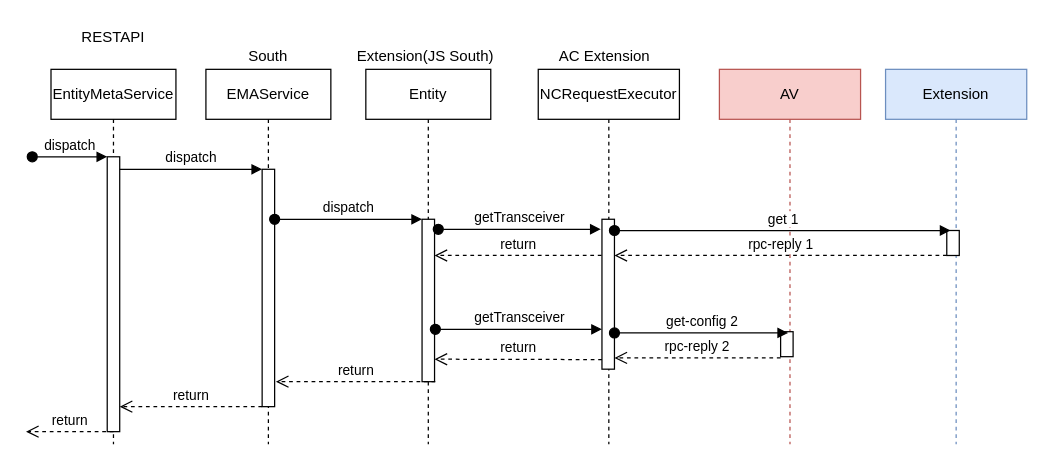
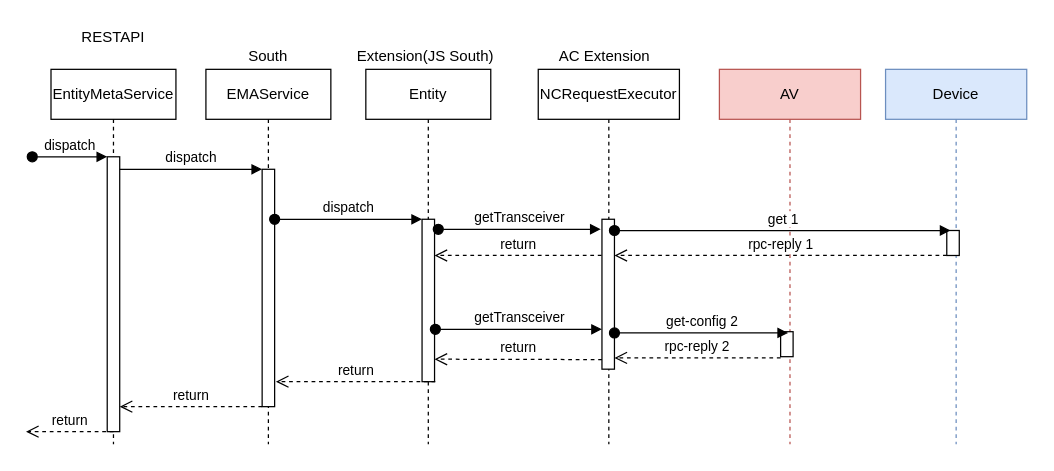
  <mxCell id="0" />
  <mxCell id="1" parent="0" />
  <mxCell id="2" value="EntityMetaService" style="shape=umlLifeline;perimeter=lifelinePerimeter;whiteSpace=wrap;html=1;container=0;dropTarget=0;collapsible=0;recursiveResize=0;outlineConnect=0;portConstraint=eastwest;newEdgeStyle={&quot;edgeStyle&quot;:&quot;elbowEdgeStyle&quot;,&quot;elbow&quot;:&quot;vertical&quot;,&quot;curved&quot;:0,&quot;rounded&quot;:0};" parent="1" vertex="1"><mxGeometry x="40" y="55" width="100" height="300" as="geometry" /></mxCell>
  <mxCell id="3" value="" style="html=1;points=[];perimeter=orthogonalPerimeter;outlineConnect=0;targetShapes=umlLifeline;portConstraint=eastwest;newEdgeStyle={&quot;edgeStyle&quot;:&quot;elbowEdgeStyle&quot;,&quot;elbow&quot;:&quot;vertical&quot;,&quot;curved&quot;:0,&quot;rounded&quot;:0};" parent="2" vertex="1"><mxGeometry x="45" y="70" width="10" height="220" as="geometry" /></mxCell>
  <mxCell id="4" value="dispatch" style="html=1;verticalAlign=bottom;startArrow=oval;endArrow=block;startSize=8;edgeStyle=elbowEdgeStyle;elbow=vertical;curved=0;rounded=0;" parent="2" target="3" edge="1"><mxGeometry relative="1" as="geometry"><mxPoint x="-15" y="70" as="sourcePoint" /></mxGeometry></mxCell>
  <mxCell id="5" value="EMAService" style="shape=umlLifeline;perimeter=lifelinePerimeter;whiteSpace=wrap;html=1;container=0;dropTarget=0;collapsible=0;recursiveResize=0;outlineConnect=0;portConstraint=eastwest;newEdgeStyle={&quot;edgeStyle&quot;:&quot;elbowEdgeStyle&quot;,&quot;elbow&quot;:&quot;vertical&quot;,&quot;curved&quot;:0,&quot;rounded&quot;:0};" parent="1" vertex="1"><mxGeometry x="164" y="55" width="100" height="300" as="geometry" /></mxCell>
  <mxCell id="6" value="" style="html=1;points=[];perimeter=orthogonalPerimeter;outlineConnect=0;targetShapes=umlLifeline;portConstraint=eastwest;newEdgeStyle={&quot;edgeStyle&quot;:&quot;elbowEdgeStyle&quot;,&quot;elbow&quot;:&quot;vertical&quot;,&quot;curved&quot;:0,&quot;rounded&quot;:0};" parent="5" vertex="1"><mxGeometry x="45" y="80" width="10" height="190" as="geometry" /></mxCell>
  <mxCell id="7" value="dispatch" style="html=1;verticalAlign=bottom;endArrow=block;edgeStyle=elbowEdgeStyle;elbow=vertical;curved=0;rounded=0;" parent="1" source="3" target="6" edge="1"><mxGeometry relative="1" as="geometry"><mxPoint x="195" y="145" as="sourcePoint" /><Array as="points"><mxPoint x="180" y="135" /></Array></mxGeometry></mxCell>
  <mxCell id="8" value="return" style="html=1;verticalAlign=bottom;endArrow=open;dashed=1;endSize=8;edgeStyle=elbowEdgeStyle;elbow=vertical;curved=0;rounded=0;exitX=0;exitY=1;exitDx=0;exitDy=0;exitPerimeter=0;" parent="1" source="6" target="3" edge="1"><mxGeometry relative="1" as="geometry"><mxPoint x="195" y="220" as="targetPoint" /><Array as="points" /></mxGeometry></mxCell>
  <mxCell id="9" value="RESTAPI" style="text;html=1;whiteSpace=wrap;strokeColor=none;fillColor=none;align=center;verticalAlign=middle;rounded=0;" vertex="1" parent="1"><mxGeometry x="60" y="20" width="60" height="20" as="geometry" /></mxCell>
  <mxCell id="10" value="South" style="text;html=1;whiteSpace=wrap;strokeColor=none;fillColor=none;align=center;verticalAlign=middle;rounded=0;" vertex="1" parent="1"><mxGeometry x="184" y="35" width="60" height="20" as="geometry" /></mxCell>
  <mxCell id="11" value="Entity" style="shape=umlLifeline;perimeter=lifelinePerimeter;whiteSpace=wrap;html=1;container=0;dropTarget=0;collapsible=0;recursiveResize=0;outlineConnect=0;portConstraint=eastwest;newEdgeStyle={&quot;edgeStyle&quot;:&quot;elbowEdgeStyle&quot;,&quot;elbow&quot;:&quot;vertical&quot;,&quot;curved&quot;:0,&quot;rounded&quot;:0};" vertex="1" parent="1"><mxGeometry x="292" y="55" width="100" height="300" as="geometry" /></mxCell>
  <mxCell id="12" value="" style="html=1;points=[];perimeter=orthogonalPerimeter;outlineConnect=0;targetShapes=umlLifeline;portConstraint=eastwest;newEdgeStyle={&quot;edgeStyle&quot;:&quot;elbowEdgeStyle&quot;,&quot;elbow&quot;:&quot;vertical&quot;,&quot;curved&quot;:0,&quot;rounded&quot;:0};" vertex="1" parent="11"><mxGeometry x="45" y="120" width="10" height="130" as="geometry" /></mxCell>
  <mxCell id="13" value="NCRequestExecutor" style="shape=umlLifeline;perimeter=lifelinePerimeter;whiteSpace=wrap;html=1;container=0;dropTarget=0;collapsible=0;recursiveResize=0;outlineConnect=0;portConstraint=eastwest;newEdgeStyle={&quot;edgeStyle&quot;:&quot;elbowEdgeStyle&quot;,&quot;elbow&quot;:&quot;vertical&quot;,&quot;curved&quot;:0,&quot;rounded&quot;:0};" vertex="1" parent="1"><mxGeometry x="430" y="55" width="113" height="300" as="geometry" /></mxCell>
  <mxCell id="14" value="" style="html=1;points=[];perimeter=orthogonalPerimeter;outlineConnect=0;targetShapes=umlLifeline;portConstraint=eastwest;newEdgeStyle={&quot;edgeStyle&quot;:&quot;elbowEdgeStyle&quot;,&quot;elbow&quot;:&quot;vertical&quot;,&quot;curved&quot;:0,&quot;rounded&quot;:0};" vertex="1" parent="13"><mxGeometry x="51" y="120" width="10" height="120" as="geometry" /></mxCell>
  <mxCell id="15" value="AV" style="shape=umlLifeline;perimeter=lifelinePerimeter;whiteSpace=wrap;html=1;container=0;dropTarget=0;collapsible=0;recursiveResize=0;outlineConnect=0;portConstraint=eastwest;newEdgeStyle={&quot;edgeStyle&quot;:&quot;elbowEdgeStyle&quot;,&quot;elbow&quot;:&quot;vertical&quot;,&quot;curved&quot;:0,&quot;rounded&quot;:0};fillColor=#f8cecc;strokeColor=#b85450;" vertex="1" parent="1"><mxGeometry x="575" y="55" width="113" height="300" as="geometry" /></mxCell>
  <mxCell id="16" value="" style="html=1;points=[];perimeter=orthogonalPerimeter;outlineConnect=0;targetShapes=umlLifeline;portConstraint=eastwest;newEdgeStyle={&quot;edgeStyle&quot;:&quot;elbowEdgeStyle&quot;,&quot;elbow&quot;:&quot;vertical&quot;,&quot;curved&quot;:0,&quot;rounded&quot;:0};" vertex="1" parent="15"><mxGeometry x="49" y="210" width="10" height="20" as="geometry" /></mxCell>
  <mxCell id="17" value="Extension(JS South)" style="text;html=1;whiteSpace=wrap;strokeColor=none;fillColor=none;align=center;verticalAlign=middle;rounded=0;" vertex="1" parent="1"><mxGeometry x="280" y="35" width="120" height="20" as="geometry" /></mxCell>
  <mxCell id="18" value="dispatch" style="html=1;verticalAlign=bottom;startArrow=oval;startFill=1;endArrow=block;startSize=8;curved=0;rounded=0;" edge="1" parent="1" source="6" target="12"><mxGeometry width="60" relative="1" as="geometry"><mxPoint x="310" y="175" as="sourcePoint" /><mxPoint x="360" y="175" as="targetPoint" /><Array as="points"><mxPoint x="290" y="175" /></Array></mxGeometry></mxCell>
  <mxCell id="19" value="return" style="html=1;verticalAlign=bottom;endArrow=open;dashed=1;endSize=8;edgeStyle=elbowEdgeStyle;elbow=vertical;curved=0;rounded=0;" edge="1" parent="1"><mxGeometry relative="1" as="geometry"><mxPoint x="20" y="345" as="targetPoint" /><Array as="points" /><mxPoint x="90" y="345" as="sourcePoint" /></mxGeometry></mxCell>
  <mxCell id="20" value="return" style="html=1;verticalAlign=bottom;endArrow=open;dashed=1;endSize=8;edgeStyle=elbowEdgeStyle;elbow=vertical;curved=0;rounded=0;" edge="1" parent="1"><mxGeometry relative="1" as="geometry"><mxPoint x="220" y="305" as="targetPoint" /><Array as="points" /><mxPoint x="347.57" y="305" as="sourcePoint" /></mxGeometry></mxCell>
  <mxCell id="21" value="getTransceiver" style="html=1;verticalAlign=bottom;startArrow=oval;startFill=1;endArrow=block;startSize=8;curved=0;rounded=0;" edge="1" parent="1"><mxGeometry width="60" relative="1" as="geometry"><mxPoint x="350" y="183" as="sourcePoint" /><mxPoint x="480" y="183" as="targetPoint" /></mxGeometry></mxCell>
- <mxCell id="22" value="Extension" style="shape=umlLifeline;perimeter=lifelinePerimeter;whiteSpace=wrap;html=1;container=0;dropTarget=0;collapsible=0;recursiveResize=0;outlineConnect=0;portConstraint=eastwest;newEdgeStyle={&quot;edgeStyle&quot;:&quot;elbowEdgeStyle&quot;,&quot;elbow&quot;:&quot;vertical&quot;,&quot;curved&quot;:0,&quot;rounded&quot;:0};fillColor=#dae8fc;strokeColor=#6c8ebf;" vertex="1" parent="1"><mxGeometry x="708" y="55" width="113" height="300" as="geometry" /></mxCell>
+ <mxCell id="22" value="Device" style="shape=umlLifeline;perimeter=lifelinePerimeter;whiteSpace=wrap;html=1;container=0;dropTarget=0;collapsible=0;recursiveResize=0;outlineConnect=0;portConstraint=eastwest;newEdgeStyle={&quot;edgeStyle&quot;:&quot;elbowEdgeStyle&quot;,&quot;elbow&quot;:&quot;vertical&quot;,&quot;curved&quot;:0,&quot;rounded&quot;:0};fillColor=#dae8fc;strokeColor=#6c8ebf;" vertex="1" parent="1"><mxGeometry x="708" y="55" width="113" height="300" as="geometry" /></mxCell>
  <mxCell id="23" value="" style="html=1;points=[];perimeter=orthogonalPerimeter;outlineConnect=0;targetShapes=umlLifeline;portConstraint=eastwest;newEdgeStyle={&quot;edgeStyle&quot;:&quot;elbowEdgeStyle&quot;,&quot;elbow&quot;:&quot;vertical&quot;,&quot;curved&quot;:0,&quot;rounded&quot;:0};" vertex="1" parent="22"><mxGeometry x="49" y="129" width="10" height="20" as="geometry" /></mxCell>
  <mxCell id="24" value="get 1" style="html=1;verticalAlign=bottom;startArrow=oval;startFill=1;endArrow=block;startSize=8;curved=0;rounded=0;" edge="1" parent="1"><mxGeometry width="60" relative="1" as="geometry"><mxPoint x="491" y="184" as="sourcePoint" /><mxPoint x="760" y="184" as="targetPoint" /></mxGeometry></mxCell>
  <mxCell id="25" value="rpc-reply 1" style="html=1;verticalAlign=bottom;endArrow=open;dashed=1;endSize=8;edgeStyle=elbowEdgeStyle;elbow=vertical;curved=0;rounded=0;" edge="1" parent="1" source="23"><mxGeometry relative="1" as="geometry"><mxPoint x="491" y="204" as="targetPoint" /><Array as="points" /><mxPoint x="760" y="205" as="sourcePoint" /></mxGeometry></mxCell>
  <mxCell id="26" value="get-config 2" style="html=1;verticalAlign=bottom;startArrow=oval;startFill=1;endArrow=block;startSize=8;curved=0;rounded=0;entryX=0.6;entryY=0;entryDx=0;entryDy=0;entryPerimeter=0;" edge="1" parent="1"><mxGeometry x="0.002" width="60" relative="1" as="geometry"><mxPoint x="491" y="266" as="sourcePoint" /><mxPoint x="630" y="266" as="targetPoint" /><mxPoint as="offset" /></mxGeometry></mxCell>
  <mxCell id="27" value="rpc-reply 2" style="html=1;verticalAlign=bottom;endArrow=open;dashed=1;endSize=8;edgeStyle=elbowEdgeStyle;elbow=vertical;curved=0;rounded=0;" edge="1" parent="1"><mxGeometry relative="1" as="geometry"><mxPoint x="491" y="286" as="targetPoint" /><Array as="points"><mxPoint x="520" y="286" /></Array><mxPoint x="624" y="286" as="sourcePoint" /></mxGeometry></mxCell>
  <mxCell id="28" value="return" style="html=1;verticalAlign=bottom;endArrow=open;dashed=1;endSize=8;edgeStyle=elbowEdgeStyle;elbow=vertical;curved=0;rounded=0;exitX=-0.033;exitY=0.241;exitDx=0;exitDy=0;exitPerimeter=0;" edge="1" parent="1" source="14" target="12"><mxGeometry relative="1" as="geometry"><mxPoint x="350" y="215" as="targetPoint" /><Array as="points" /><mxPoint x="480" y="215" as="sourcePoint" /></mxGeometry></mxCell>
  <mxCell id="29" value="getTransceiver" style="html=1;verticalAlign=bottom;startArrow=oval;startFill=1;endArrow=block;startSize=8;curved=0;rounded=0;exitX=1.067;exitY=0.385;exitDx=0;exitDy=0;exitPerimeter=0;" edge="1" parent="1"><mxGeometry width="60" relative="1" as="geometry"><mxPoint x="347.67" y="263.05" as="sourcePoint" /><mxPoint x="481" y="263.05" as="targetPoint" /></mxGeometry></mxCell>
  <mxCell id="30" value="AC Extension&amp;nbsp;" style="text;html=1;whiteSpace=wrap;strokeColor=none;fillColor=none;align=center;verticalAlign=middle;rounded=0;" vertex="1" parent="1"><mxGeometry x="425" y="35" width="120" height="20" as="geometry" /></mxCell>
  <mxCell id="31" value="return" style="html=1;verticalAlign=bottom;endArrow=open;dashed=1;endSize=8;edgeStyle=elbowEdgeStyle;elbow=vertical;curved=0;rounded=0;" edge="1" parent="1"><mxGeometry relative="1" as="geometry"><mxPoint x="347" y="287" as="targetPoint" /><Array as="points" /><mxPoint x="481" y="287.333" as="sourcePoint" /></mxGeometry></mxCell>
